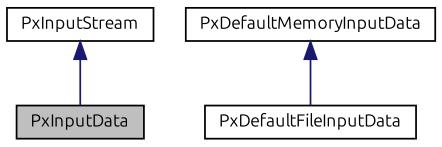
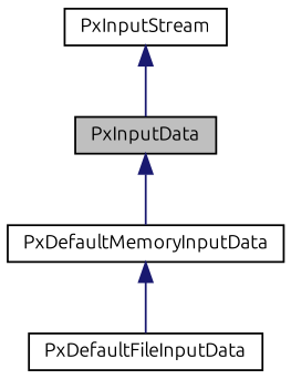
  digraph {
    fontname=Ubuntu
    node [color=black fillcolor=white fontname=Ubuntu fontsize=10 shape=record style=filled]
    edge [color=midnightblue dir=back fontname=Ubuntu fontsize=10 labelfontname=Helvetica labelfontsize=10 style=solid]
    n1 [fillcolor=grey75 fontcolor=black height=0.2 label=PxInputData width=0.4]
    n2 [height=0.2 label=PxDefaultMemoryInputData width=0.4]
    n3 [height=0.2 label=PxDefaultFileInputData width=0.4]
    n4 [height=0.2 label=PxInputStream width=0.4]
+   n1 -> n2
    n2 -> n3
    n4 -> n1
  }
